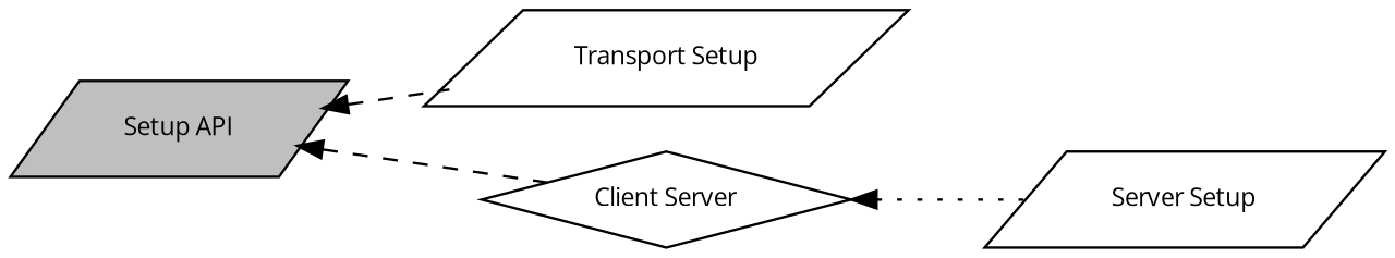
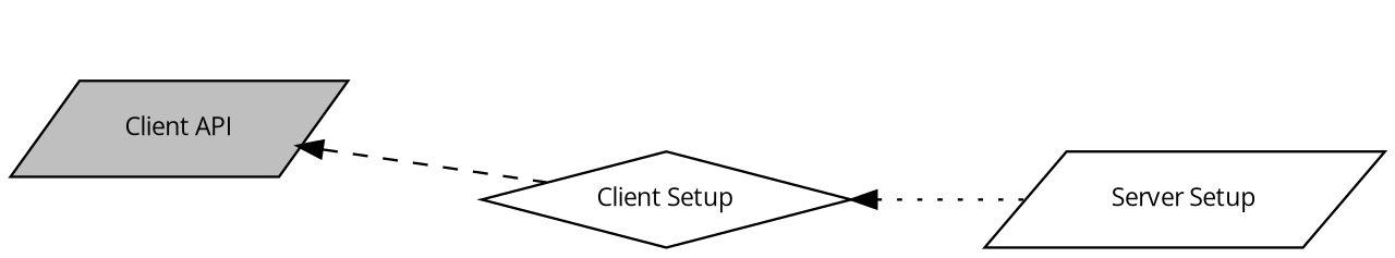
  digraph {
    fontname="Open Sans"
    rankdir=LR
    node [color=black fillcolor=white fontname="Open Sans" fontsize=10 shape=parallelogram style=filled]
    edge [dir=back fontname="Open Sans" fontsize=10 labelfontname=Helvetica labelfontsize=10 shape=plaintext style=dashed]
-   n1 [height=0.2 label="Transport Setup" width=0.4]
-   n2 [height=0.2 label="Client Server" shape=diamond width=0.4]
+   n2 [height=0.2 label="Client Setup" shape=diamond width=0.4]
    n3 [height=0.2 label="Server Setup" width=0.4]
-   n4 [fillcolor=grey75 fontcolor=black height=0.2 label="Setup API" width=0.4]
+   n4 [fillcolor=grey75 fontcolor=black height=0.2 label="Client API" width=0.4]
    n2 -> n3 [style=dotted]
-   n4 -> n1
    n4 -> n2
  }
